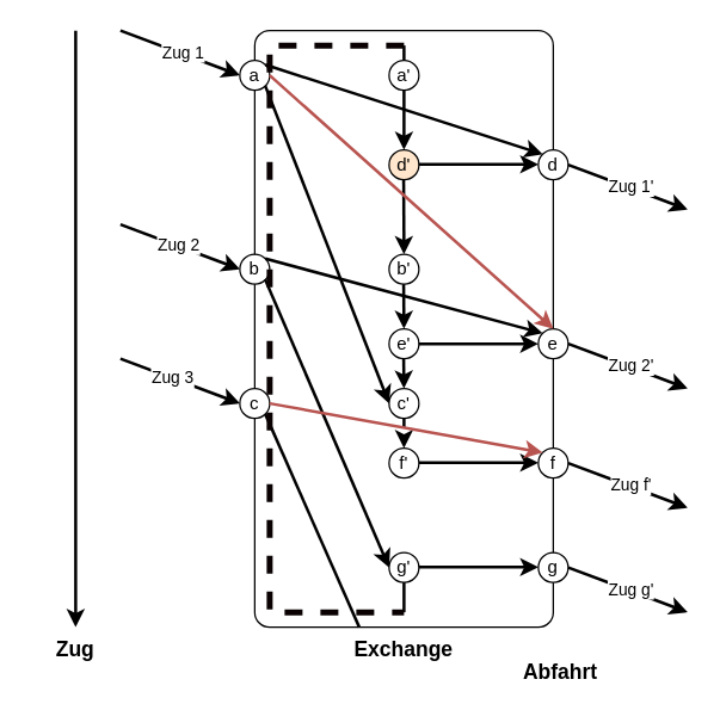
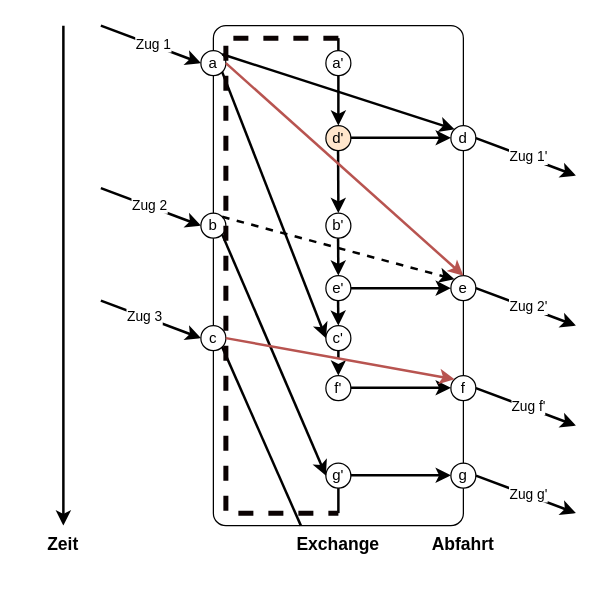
  <mxCell id="0" />
  <mxCell id="1" parent="0" />
  <mxCell id="2" value="" style="rounded=1;whiteSpace=wrap;html=1;movable=0;resizable=0;rotatable=0;deletable=0;editable=0;locked=1;connectable=0;arcSize=5;" parent="1" vertex="1"><mxGeometry x="170" y="20" width="200" height="400" as="geometry" /></mxCell>
  <mxCell id="3" value="a" style="ellipse;whiteSpace=wrap;html=1;aspect=fixed;" parent="1" vertex="1"><mxGeometry x="160" y="40" width="20" height="20" as="geometry" /></mxCell>
  <mxCell id="4" value="b" style="ellipse;whiteSpace=wrap;html=1;aspect=fixed;" parent="1" vertex="1"><mxGeometry x="160" y="170" width="20" height="20" as="geometry" /></mxCell>
  <mxCell id="5" value="d" style="ellipse;whiteSpace=wrap;html=1;aspect=fixed;" parent="1" vertex="1"><mxGeometry x="360" y="100" width="20" height="20" as="geometry" /></mxCell>
  <mxCell id="6" value="f" style="ellipse;whiteSpace=wrap;html=1;aspect=fixed;" parent="1" vertex="1"><mxGeometry x="360" y="300" width="20" height="20" as="geometry" /></mxCell>
  <mxCell id="7" value="" style="endArrow=classic;html=1;rounded=0;strokeWidth=2;" parent="1" edge="1"><mxGeometry width="50" height="50" relative="1" as="geometry"><mxPoint y="20" as="sourcePoint" x="50" /><mxPoint y="420" as="targetPoint" x="50" /></mxGeometry></mxCell>
- <mxCell id="8" value="Zug" style="text;html=1;strokeColor=none;fillColor=none;align=center;verticalAlign=middle;whiteSpace=wrap;rounded=0;fontSize=14;fontStyle=1" parent="1" vertex="1"><mxGeometry x="20" y="420" width="60" height="30" as="geometry" /></mxCell>
+ <mxCell id="8" value="Zeit" style="text;html=1;strokeColor=none;fillColor=none;align=center;verticalAlign=middle;whiteSpace=wrap;rounded=0;fontSize=14;fontStyle=1" parent="1" vertex="1"><mxGeometry x="20" y="420" width="60" height="30" as="geometry" /></mxCell>
  <mxCell id="9" value="c" style="ellipse;whiteSpace=wrap;html=1;aspect=fixed;" parent="1" vertex="1"><mxGeometry x="160" y="260" width="20" height="20" as="geometry" /></mxCell>
  <mxCell id="10" value="" style="endArrow=classic;html=1;rounded=0;strokeWidth=2;" parent="1" edge="1"><mxGeometry width="50" height="50" relative="1" as="geometry"><mxPoint x="80" y="20" as="sourcePoint" /><mxPoint x="160" y="50" as="targetPoint" /></mxGeometry></mxCell>
  <mxCell id="11" value="Zug 1" style="edgeLabel;html=1;align=center;verticalAlign=middle;resizable=0;points=[];" parent="10" vertex="1" connectable="0"><mxGeometry x="0.025" y="1" relative="1" as="geometry"><mxPoint as="offset" /></mxGeometry></mxCell>
  <mxCell id="12" value="" style="endArrow=classic;html=1;rounded=0;strokeWidth=2;" parent="1" edge="1"><mxGeometry width="50" height="50" relative="1" as="geometry"><mxPoint x="80" y="150" as="sourcePoint" /><mxPoint x="160" y="180" as="targetPoint" /></mxGeometry></mxCell>
  <mxCell id="13" value="Zug 2" style="edgeLabel;html=1;align=center;verticalAlign=middle;resizable=0;points=[];" parent="12" vertex="1" connectable="0"><mxGeometry x="-0.031" y="1" relative="1" as="geometry"><mxPoint as="offset" /></mxGeometry></mxCell>
  <mxCell id="14" value="" style="endArrow=classic;html=1;rounded=0;strokeWidth=2;" parent="1" edge="1"><mxGeometry width="50" height="50" relative="1" as="geometry"><mxPoint x="80" y="240" as="sourcePoint" /><mxPoint x="160" y="270" as="targetPoint" /></mxGeometry></mxCell>
  <mxCell id="15" value="Zug 3" style="edgeLabel;html=1;align=center;verticalAlign=middle;resizable=0;points=[];" parent="14" vertex="1" connectable="0"><mxGeometry x="-0.133" relative="1" as="geometry"><mxPoint as="offset" /></mxGeometry></mxCell>
  <mxCell id="16" value="g" style="ellipse;whiteSpace=wrap;html=1;aspect=fixed;" parent="1" vertex="1"><mxGeometry x="360" y="370" width="20" height="20" as="geometry" /></mxCell>
  <mxCell id="17" value="e" style="ellipse;whiteSpace=wrap;html=1;aspect=fixed;" parent="1" vertex="1"><mxGeometry x="360" y="220" width="20" height="20" as="geometry" /></mxCell>
  <mxCell id="18" value="" style="endArrow=classic;html=1;rounded=0;strokeWidth=2;" parent="1" edge="1"><mxGeometry width="50" height="50" relative="1" as="geometry"><mxPoint x="380" y="110" as="sourcePoint" /><mxPoint x="460" y="140" as="targetPoint" /></mxGeometry></mxCell>
  <mxCell id="19" value="Zug 1'" style="edgeLabel;html=1;align=center;verticalAlign=middle;resizable=0;points=[];" parent="18" vertex="1" connectable="0"><mxGeometry x="0.025" y="1" relative="1" as="geometry"><mxPoint as="offset" /></mxGeometry></mxCell>
  <mxCell id="20" value="" style="endArrow=classic;html=1;rounded=0;strokeWidth=2;" parent="1" edge="1"><mxGeometry width="50" height="50" relative="1" as="geometry"><mxPoint x="380" y="230" as="sourcePoint" /><mxPoint x="460" y="260" as="targetPoint" /></mxGeometry></mxCell>
  <mxCell id="21" value="Zug 2'" style="edgeLabel;html=1;align=center;verticalAlign=middle;resizable=0;points=[];" parent="20" vertex="1" connectable="0"><mxGeometry x="0.025" y="1" relative="1" as="geometry"><mxPoint as="offset" /></mxGeometry></mxCell>
  <mxCell id="22" value="" style="endArrow=classic;html=1;rounded=0;strokeWidth=2;" parent="1" edge="1"><mxGeometry width="50" height="50" relative="1" as="geometry"><mxPoint x="380" y="310" as="sourcePoint" /><mxPoint x="460" y="340" as="targetPoint" /></mxGeometry></mxCell>
  <mxCell id="23" value="Zug f'" style="edgeLabel;html=1;align=center;verticalAlign=middle;resizable=0;points=[];" parent="22" vertex="1" connectable="0"><mxGeometry x="0.025" y="1" relative="1" as="geometry"><mxPoint as="offset" /></mxGeometry></mxCell>
  <mxCell id="24" value="" style="endArrow=classic;html=1;rounded=0;strokeWidth=2;" parent="1" edge="1"><mxGeometry width="50" height="50" relative="1" as="geometry"><mxPoint x="380" y="380" as="sourcePoint" /><mxPoint x="460" y="410" as="targetPoint" /></mxGeometry></mxCell>
  <mxCell id="25" value="Zug g'" style="edgeLabel;html=1;align=center;verticalAlign=middle;resizable=0;points=[];" parent="24" vertex="1" connectable="0"><mxGeometry x="0.025" y="1" relative="1" as="geometry"><mxPoint as="offset" /></mxGeometry></mxCell>
- <mxCell id="26" value="Abfahrt" style="text;html=1;strokeColor=none;fillColor=none;align=center;verticalAlign=middle;whiteSpace=wrap;rounded=0;fontSize=14;fontStyle=1" parent="1" vertex="1"><mxGeometry x="345" y="435" width="60" height="30" as="geometry" /></mxCell>
+ <mxCell id="26" value="Abfahrt" style="text;html=1;strokeColor=none;fillColor=none;align=center;verticalAlign=middle;whiteSpace=wrap;rounded=0;fontSize=14;fontStyle=1" parent="1" vertex="1"><mxGeometry x="340" y="420" width="60" height="30" as="geometry" /></mxCell>
  <mxCell id="27" value="Exchange" style="text;html=1;strokeColor=none;fillColor=none;align=center;verticalAlign=middle;whiteSpace=wrap;rounded=0;fontSize=14;fontStyle=1" parent="1" vertex="1"><mxGeometry x="240" y="420" width="60" height="30" as="geometry" /></mxCell>
  <mxCell id="28" value="f'" style="ellipse;whiteSpace=wrap;html=1;aspect=fixed;" parent="1" vertex="1"><mxGeometry x="260" y="300" width="20" height="20" as="geometry" /></mxCell>
  <mxCell id="29" value="g'" style="ellipse;whiteSpace=wrap;html=1;aspect=fixed;" parent="1" vertex="1"><mxGeometry x="260" y="370" width="20" height="20" as="geometry" /></mxCell>
  <mxCell id="30" value="e'" style="ellipse;whiteSpace=wrap;html=1;aspect=fixed;" parent="1" vertex="1"><mxGeometry x="260" y="220" width="20" height="20" as="geometry" /></mxCell>
  <mxCell id="31" value="b'" style="ellipse;whiteSpace=wrap;html=1;aspect=fixed;" parent="1" vertex="1"><mxGeometry x="260" y="170" width="20" height="20" as="geometry" /></mxCell>
  <mxCell id="32" value="a'" style="ellipse;whiteSpace=wrap;html=1;aspect=fixed;" parent="1" vertex="1"><mxGeometry x="260" y="40" width="20" height="20" as="geometry" /></mxCell>
  <mxCell id="33" value="d'" style="ellipse;whiteSpace=wrap;html=1;aspect=fixed;fillColor=#ffe6cc;" parent="1" vertex="1"><mxGeometry x="260" y="100" width="20" height="20" as="geometry" /></mxCell>
  <mxCell id="34" value="c'" style="ellipse;whiteSpace=wrap;html=1;aspect=fixed;" parent="1" vertex="1"><mxGeometry x="260" y="260" width="20" height="20" as="geometry" /></mxCell>
  <mxCell id="35" value="" style="endArrow=classic;html=1;rounded=0;entryX=0.5;entryY=0;entryDx=0;entryDy=0;strokeWidth=2;" parent="1" target="33" edge="1"><mxGeometry width="50" height="50" relative="1" as="geometry"><mxPoint x="270" y="60" as="sourcePoint" /><mxPoint x="320" y="10" as="targetPoint" /></mxGeometry></mxCell>
  <mxCell id="36" value="" style="endArrow=classic;html=1;rounded=0;strokeWidth=2;" parent="1" edge="1"><mxGeometry width="50" height="50" relative="1" as="geometry"><mxPoint x="269.76" y="120" as="sourcePoint" /><mxPoint x="270" y="170" as="targetPoint" /></mxGeometry></mxCell>
  <mxCell id="37" value="" style="endArrow=classic;html=1;rounded=0;strokeWidth=2;" parent="1" edge="1"><mxGeometry width="50" height="50" relative="1" as="geometry"><mxPoint x="269.76" y="190" as="sourcePoint" /><mxPoint x="270" y="220" as="targetPoint" /></mxGeometry></mxCell>
  <mxCell id="38" value="" style="endArrow=classic;html=1;rounded=0;strokeWidth=2;" parent="1" edge="1"><mxGeometry width="50" height="50" relative="1" as="geometry"><mxPoint x="269.76" y="240" as="sourcePoint" /><mxPoint x="270" y="260" as="targetPoint" /></mxGeometry></mxCell>
  <mxCell id="39" value="" style="endArrow=classic;html=1;rounded=0;entryX=0.5;entryY=0;entryDx=0;entryDy=0;exitX=0.5;exitY=1;exitDx=0;exitDy=0;strokeWidth=2;dashed=1;" parent="1" source="34" target="28" edge="1"><mxGeometry width="50" height="50" relative="1" as="geometry"><mxPoint x="279.76" y="250" as="sourcePoint" /><mxPoint x="280" y="270" as="targetPoint" /></mxGeometry></mxCell>
  <mxCell id="40" value="" style="endArrow=none;html=1;rounded=0;strokeWidth=2;" parent="1" edge="1"><mxGeometry width="50" height="50" relative="1" as="geometry"><mxPoint x="270" y="410" as="sourcePoint" /><mxPoint x="270" y="390" as="targetPoint" /></mxGeometry></mxCell>
  <mxCell id="41" value="" style="endArrow=none;html=1;rounded=0;strokeWidth=2;" parent="1" edge="1"><mxGeometry width="50" height="50" relative="1" as="geometry"><mxPoint x="270" y="40" as="sourcePoint" /><mxPoint x="270" y="30" as="targetPoint" /></mxGeometry></mxCell>
  <mxCell id="42" value="" style="endArrow=classic;html=1;rounded=0;entryX=0;entryY=0.5;entryDx=0;entryDy=0;strokeWidth=2;" parent="1" edge="1"><mxGeometry width="50" height="50" relative="1" as="geometry"><mxPoint x="280" y="230" as="sourcePoint" /><mxPoint x="360" y="230" as="targetPoint" /></mxGeometry></mxCell>
  <mxCell id="43" value="" style="endArrow=classic;html=1;rounded=0;entryX=0;entryY=0.5;entryDx=0;entryDy=0;strokeWidth=2;" parent="1" edge="1"><mxGeometry width="50" height="50" relative="1" as="geometry"><mxPoint x="280" y="109.76" as="sourcePoint" /><mxPoint x="360" y="109.76" as="targetPoint" /></mxGeometry></mxCell>
  <mxCell id="44" value="" style="endArrow=classic;html=1;rounded=0;entryX=0;entryY=0.5;entryDx=0;entryDy=0;strokeWidth=2;" parent="1" edge="1"><mxGeometry width="50" height="50" relative="1" as="geometry"><mxPoint x="280" y="309.76" as="sourcePoint" /><mxPoint x="360" y="309.76" as="targetPoint" /></mxGeometry></mxCell>
  <mxCell id="45" value="" style="endArrow=classic;html=1;rounded=0;entryX=0;entryY=0.5;entryDx=0;entryDy=0;strokeWidth=2;" parent="1" edge="1"><mxGeometry width="50" height="50" relative="1" as="geometry"><mxPoint x="280" y="379.76" as="sourcePoint" /><mxPoint x="360" y="379.76" as="targetPoint" /></mxGeometry></mxCell>
  <mxCell id="46" value="" style="endArrow=classic;html=1;rounded=0;exitX=1;exitY=1;exitDx=0;exitDy=0;entryX=0;entryY=0.5;entryDx=0;entryDy=0;strokeWidth=2;" parent="1" edge="1"><mxGeometry width="50" height="50" relative="1" as="geometry"><mxPoint x="177" y="57" as="sourcePoint" /><mxPoint x="260" y="270" as="targetPoint" /></mxGeometry></mxCell>
  <mxCell id="47" value="" style="endArrow=classic;html=1;rounded=0;exitX=1;exitY=1;exitDx=0;exitDy=0;entryX=0;entryY=0.5;entryDx=0;entryDy=0;strokeWidth=2;" parent="1" edge="1"><mxGeometry width="50" height="50" relative="1" as="geometry"><mxPoint x="177" y="187" as="sourcePoint" /><mxPoint x="260" y="380" as="targetPoint" /></mxGeometry></mxCell>
  <mxCell id="48" value="" style="endArrow=none;html=1;rounded=0;entryX=1;entryY=1;entryDx=0;entryDy=0;strokeWidth=2;" parent="1" edge="1"><mxGeometry width="50" height="50" relative="1" as="geometry"><mxPoint x="240" y="420" as="sourcePoint" /><mxPoint x="177" y="277" as="targetPoint" /></mxGeometry></mxCell>
  <mxCell id="49" value="" style="endArrow=classic;html=1;rounded=0;exitX=1;exitY=0;exitDx=0;exitDy=0;entryX=0;entryY=0;entryDx=0;entryDy=0;strokeWidth=2;" parent="1" source="3" target="5" edge="1"><mxGeometry width="50" height="50" relative="1" as="geometry"><mxPoint x="176.999" y="40.001" as="sourcePoint" /><mxPoint x="362.999" y="100.001" as="targetPoint" /></mxGeometry></mxCell>
- <mxCell id="50" value="" style="endArrow=classic;html=1;rounded=0;exitX=1;exitY=0;exitDx=0;exitDy=0;entryX=0;entryY=0;entryDx=0;entryDy=0;strokeWidth=2;" parent="1" source="4" target="17" edge="1"><mxGeometry width="50" height="50" relative="1" as="geometry"><mxPoint x="179.929" y="177.071" as="sourcePoint" /><mxPoint x="362.929" y="220.071" as="targetPoint" /></mxGeometry></mxCell>
+ <mxCell id="50" value="" style="endArrow=classic;html=1;rounded=0;exitX=1;exitY=0;exitDx=0;exitDy=0;entryX=0;entryY=0;entryDx=0;entryDy=0;strokeWidth=2;dashed=1;" parent="1" source="4" target="17" edge="1"><mxGeometry width="50" height="50" relative="1" as="geometry"><mxPoint x="179.929" y="177.071" as="sourcePoint" /><mxPoint x="362.929" y="220.071" as="targetPoint" /></mxGeometry></mxCell>
  <mxCell id="51" value="" style="endArrow=none;dashed=1;html=1;rounded=0;strokeWidth=4;fillColor=#f8cecc;strokeColor=#0A0202;" parent="1" edge="1"><mxGeometry width="50" height="50" relative="1" as="geometry"><mxPoint x="270" y="30" as="sourcePoint" /><mxPoint x="270" y="410" as="targetPoint" /><Array as="points"><mxPoint x="180" y="30" /><mxPoint x="180" y="410" /></Array></mxGeometry></mxCell>
  <mxCell id="52" value="" style="endArrow=classic;html=1;rounded=0;entryX=0.5;entryY=0;entryDx=0;entryDy=0;strokeWidth=2;fillColor=#f8cecc;strokeColor=#b85450;" edge="1" parent="1" target="17"><mxGeometry width="50" height="50" relative="1" as="geometry"><mxPoint x="180" y="50" as="sourcePoint" /><mxPoint x="540" y="30" as="targetPoint" /></mxGeometry></mxCell>
  <mxCell id="53" value="" style="endArrow=classic;html=1;rounded=0;exitX=1;exitY=0.5;exitDx=0;exitDy=0;entryX=0;entryY=0;entryDx=0;entryDy=0;strokeWidth=2;fillColor=#f8cecc;strokeColor=#b85450;" edge="1" parent="1" source="9" target="6"><mxGeometry width="50" height="50" relative="1" as="geometry"><mxPoint x="530" y="290" as="sourcePoint" /><mxPoint x="580" y="240" as="targetPoint" /></mxGeometry></mxCell>
